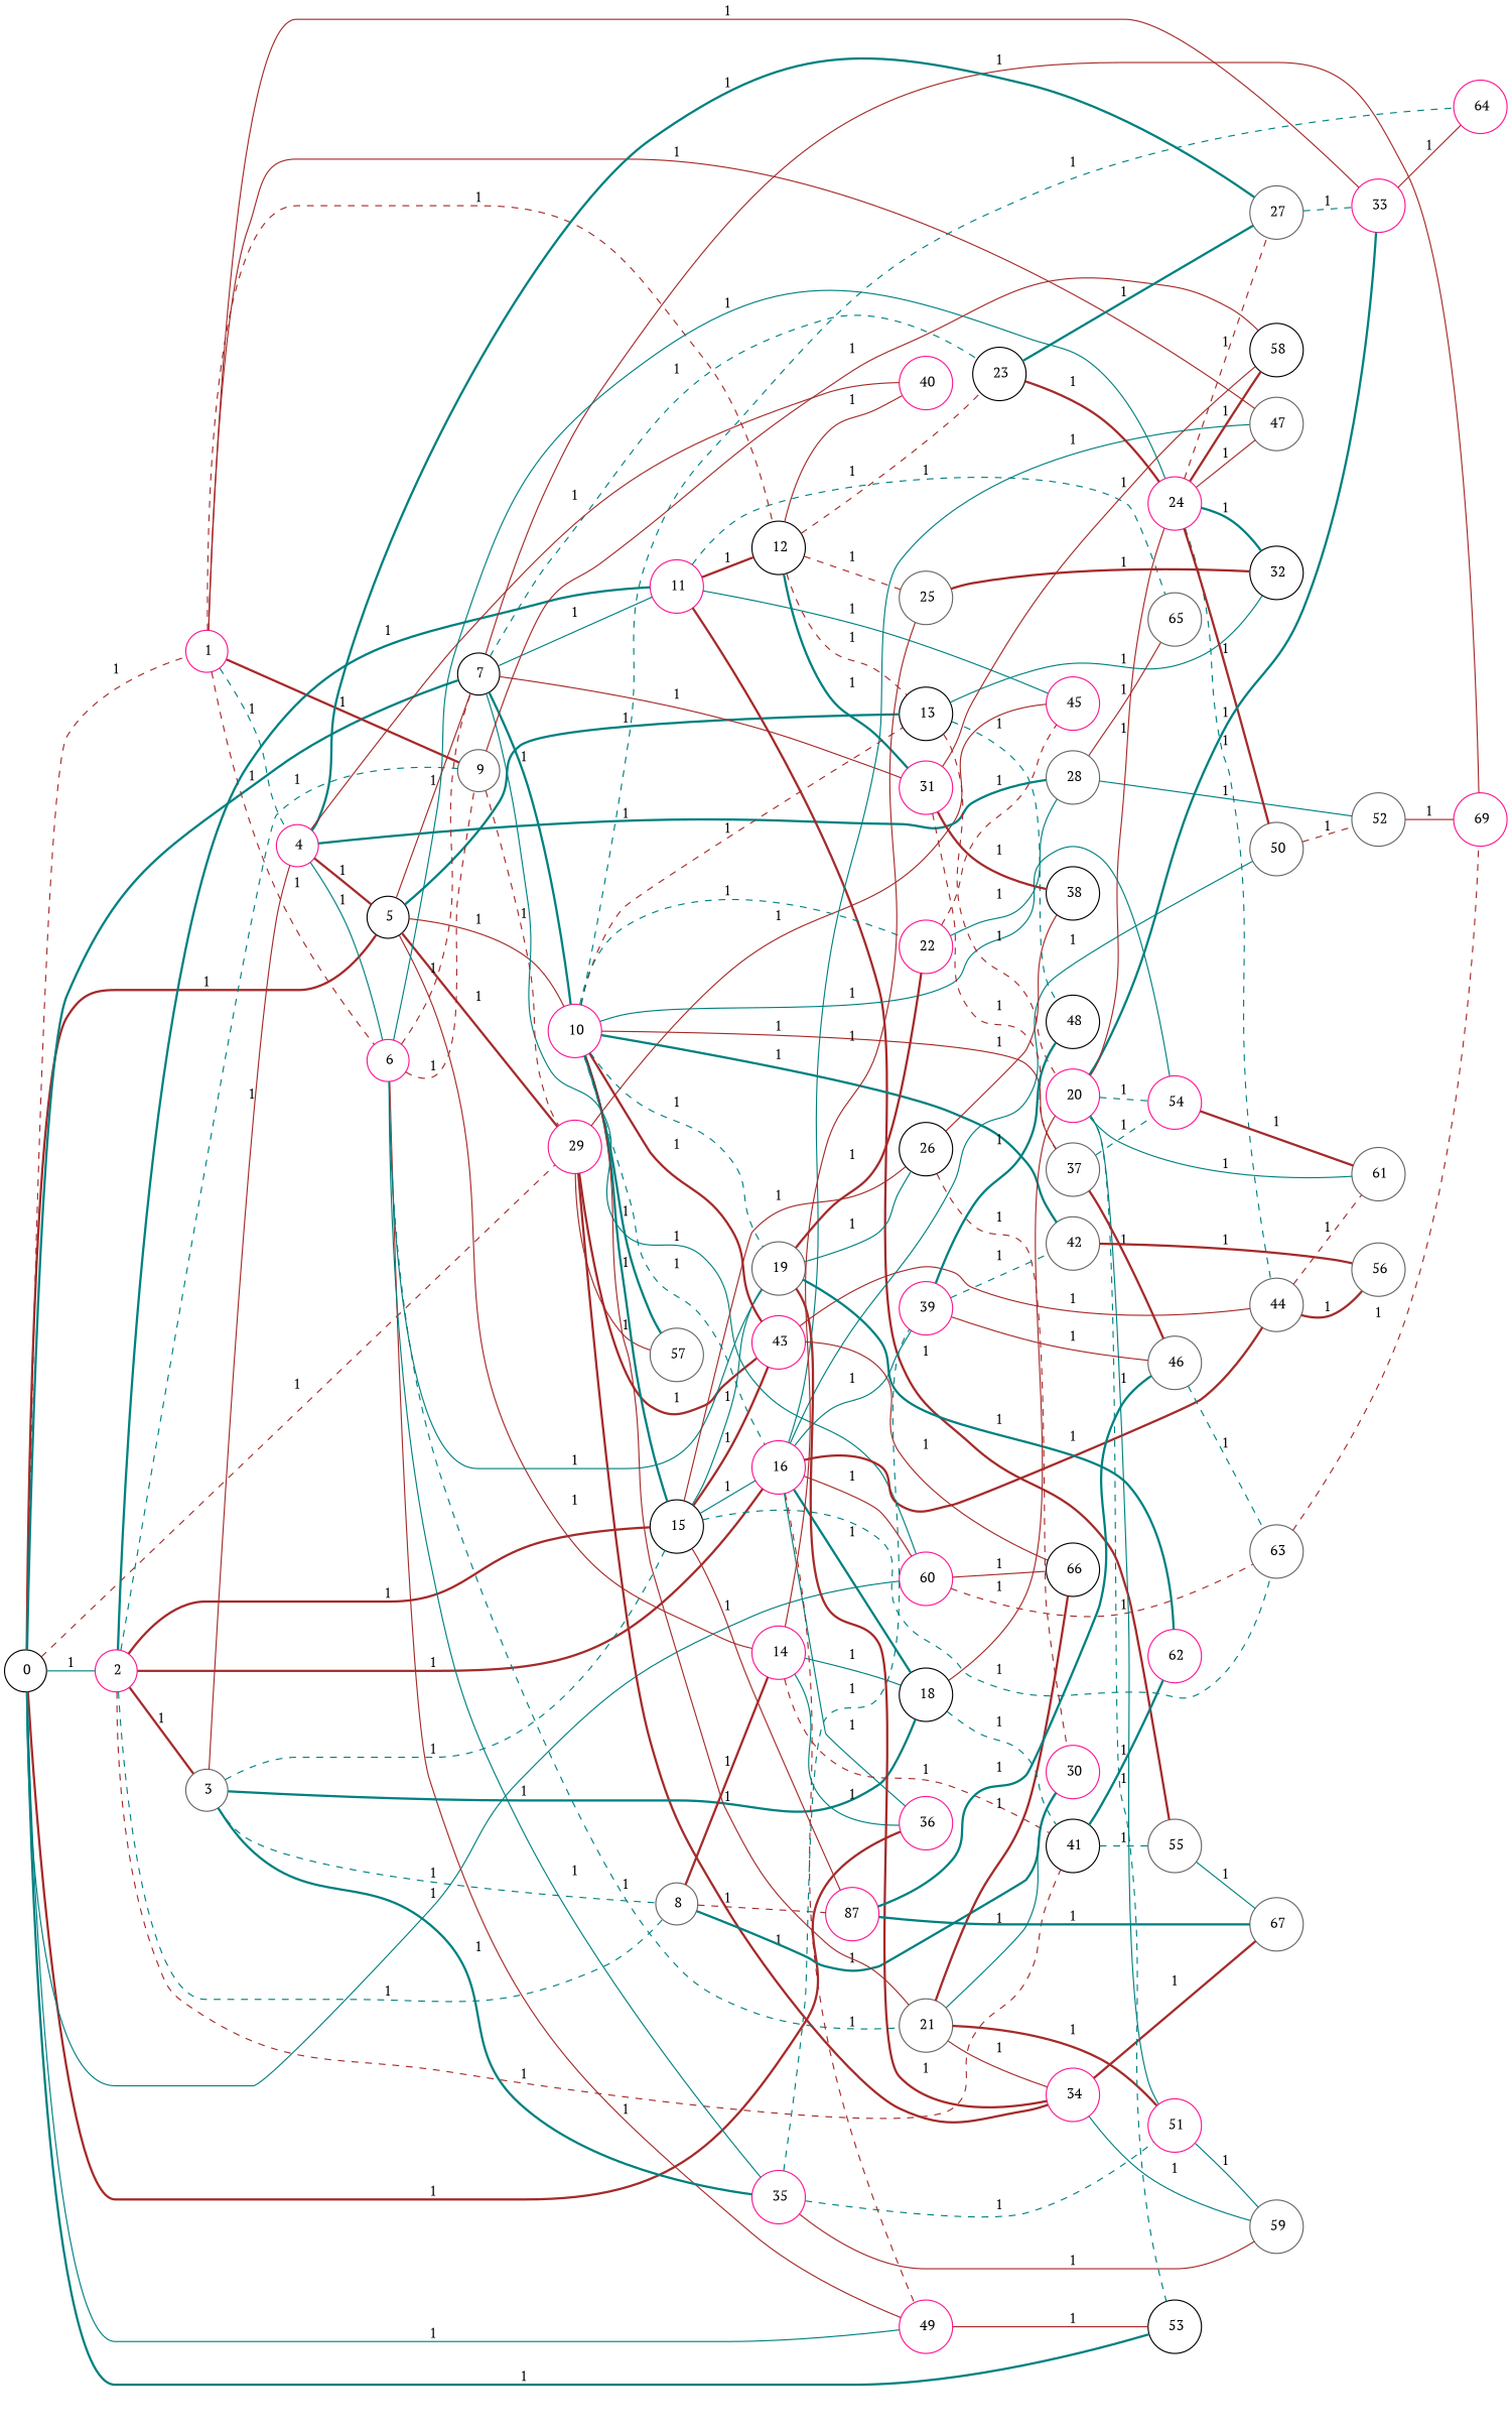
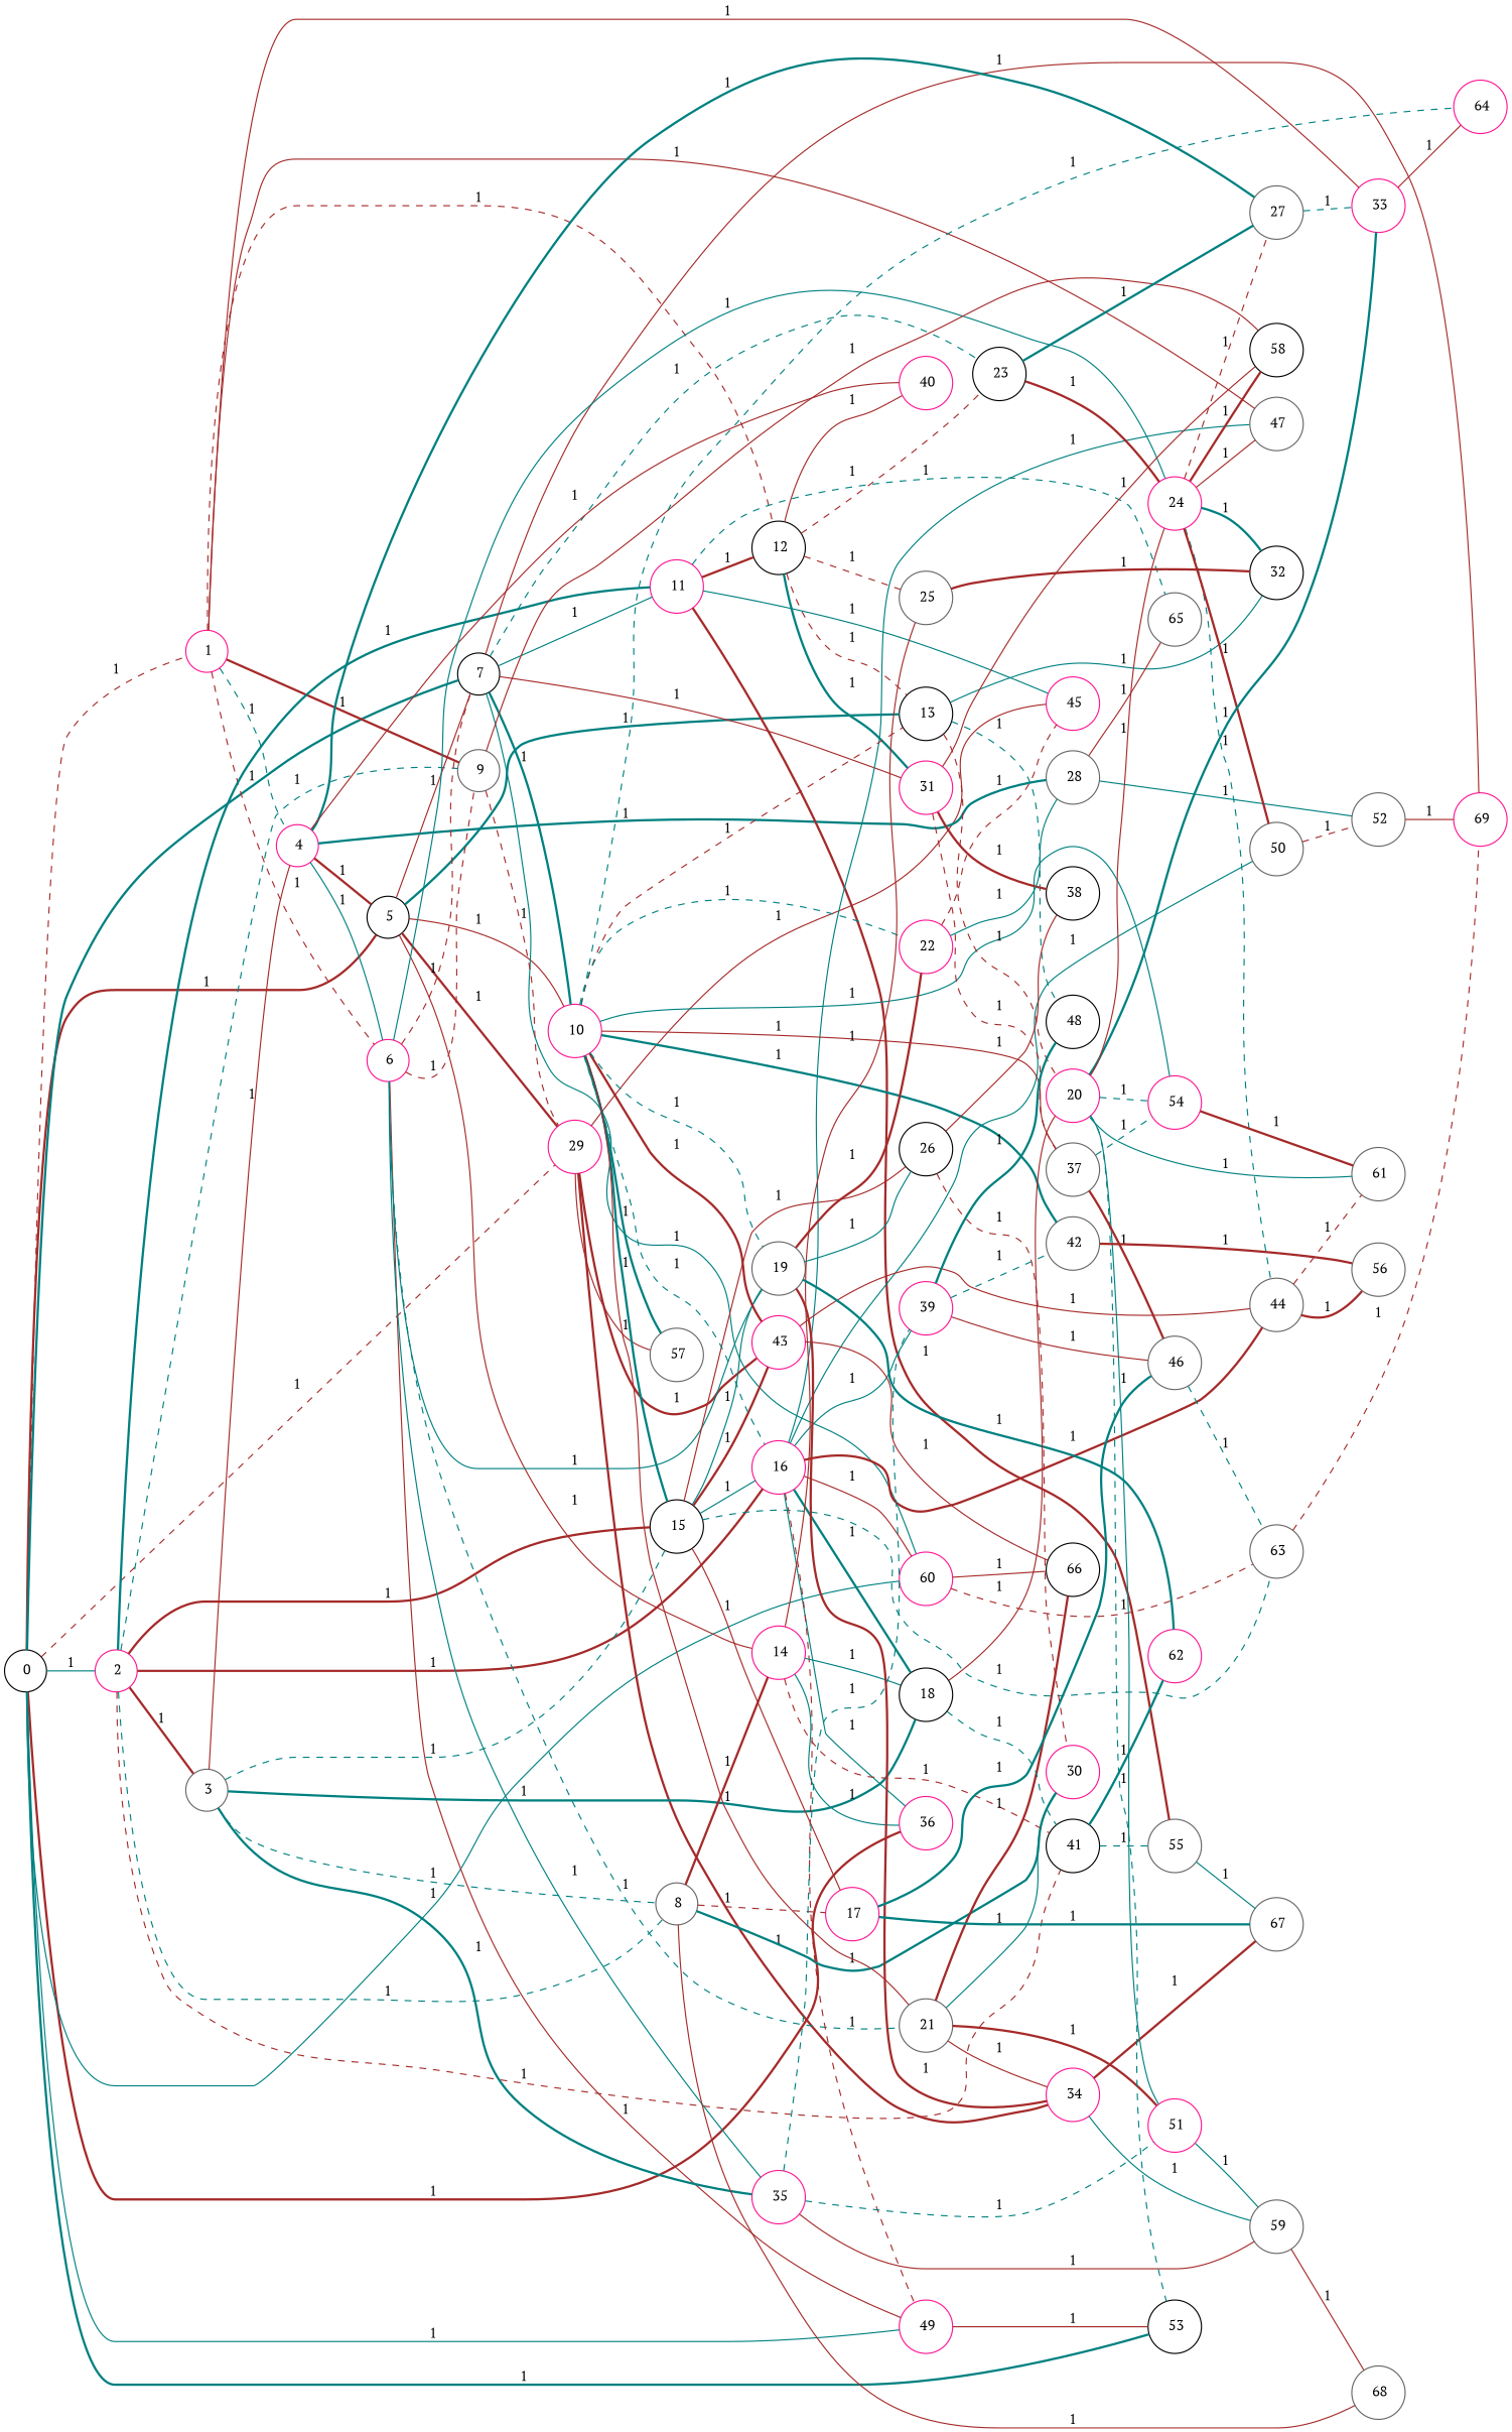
  graph {
    fixedsize="true;"
    fontname="PT Serif"
    rankdir=LR
    node [color=deeppink fontname="PT Serif" fontsize=12 hight=.12 shape=circle]
    edge [color=brown fontname="PT Serif" fontsize=12 style=solid]
    n1 [color=black label=" 0" width=.12]
    n2 [label=" 1" width=.12]
    n3 [label=" 2" width=.12]
    n4 [color=black label=" 5" width=.12]
    n5 [label=" 29" width=.12]
    n6 [label=" 36" width=.12]
    n7 [label=" 49" width=.12]
    n8 [color=black label=" 53" width=.12]
    n9 [label=" 60" width=.12]
    n10 [color=black label=" 7" width=.12]
    n11 [label=" 4" width=.12]
    n12 [label=" 6" width=.12]
    n13 [color=gray40 label=" 9" width=.12]
    n14 [color=black label=" 12" width=.12]
    n15 [label=" 33" width=.12]
    n16 [color=gray40 label=" 47" width=.12]
    n17 [color=gray40 label=" 3" width=.12]
    n18 [color=gray40 label=" 8" width=.12]
    n19 [label=" 11" width=.12]
    n20 [color=black label=" 15" width=.12]
    n21 [label=" 16" width=.12]
    n22 [color=black label=" 41" width=.12]
    n23 [label=" 10" width=.12]
    n24 [color=black label=" 13" width=.12]
    n25 [label=" 14" width=.12]
    n26 [label=" 43" width=.12]
    n27 [color=gray40 label=" 57" width=.12]
    n28 [label=" 45" width=.12]
    n29 [label=" 34" width=.12]
    n30 [color=gray40 label=" 63" width=.12]
    n31 [color=black label=" 66" width=.12]
    n32 [color=gray40 label=" 27" width=.12]
    n33 [color=gray40 label=" 28" width=.12]
    n34 [label=" 40" width=.12]
    n35 [label=" 35" width=.12]
    n36 [color=gray40 label=" 19" width=.12]
    n37 [color=gray40 label=" 21" width=.12]
    n38 [label=" 24" width=.12]
    n39 [color=black label=" 58" width=.12]
    n40 [color=black label=" 23" width=.12]
    n41 [label=" 31" width=.12]
    n42 [color=gray40 label=" 25" width=.12]
    n43 [label=" 20" width=.12]
    n44 [label=" 54" width=.12]
    n45 [label=" 51" width=.12]
    n46 [color=gray40 label=" 61" width=.12]
    n47 [label=" 64" width=.12]
    n48 [color=black label=" 18" width=.12]
-   n49 [label=87 width=.12]
+   n49 [label=" 17" width=.12]
    n50 [label=" 30" width=.12]
+   n51 [color=gray40 label=" 68" width=.12]
    n52 [color=gray40 label=" 55" width=.12]
    n53 [color=gray40 label=" 65" width=.12]
    n54 [color=black label=" 26" width=.12]
    n55 [label=" 39" width=.12]
    n56 [color=gray40 label=" 44" width=.12]
    n57 [color=gray40 label=" 50" width=.12]
    n58 [label=" 62" width=.12]
    n59 [label=" 69" width=.12]
    n60 [color=gray40 label=" 59" width=.12]
    n61 [color=gray40 label=" 52" width=.12]
    n62 [label=" 22" width=.12]
    n63 [color=gray40 label=" 37" width=.12]
    n64 [color=gray40 label=" 42" width=.12]
    n65 [color=black label=" 32" width=.12]
    n66 [color=black label=" 48" width=.12]
    n67 [color=black label=" 38" width=.12]
    n68 [color=gray40 label=" 46" width=.12]
    n69 [color=gray40 label=" 67" width=.12]
    n70 [color=gray40 label=" 56" width=.12]
    n1 -- n2 [label=1 style=dashed]
    n1 -- n3 [color=teal label=1]
    n1 -- n4 [label=1 style=bold]
    n1 -- n5 [label=1 style=dashed]
    n1 -- n6 [label=1 style=bold]
    n1 -- n7 [color=teal label=1]
    n1 -- n8 [color=teal label=1 style=bold]
    n1 -- n9 [color=teal label=1]
    n1 -- n10 [color=teal label=1 style=bold]
    n2 -- n11 [color=teal label=1 style=dashed]
    n2 -- n12 [label=1 style=dashed]
    n2 -- n13 [label=1 style=bold]
    n2 -- n14 [label=1 style=dashed]
    n2 -- n15 [label=1]
    n2 -- n16 [label=1]
    n3 -- n13 [color=teal label=1 style=dashed]
    n3 -- n17 [label=1 style=bold]
    n3 -- n18 [color=teal label=1 style=dashed]
    n3 -- n19 [color=teal label=1 style=bold]
    n3 -- n20 [label=1 style=bold]
    n3 -- n21 [label=1 style=bold]
    n3 -- n22 [label=1 style=dashed]
    n4 -- n5 [label=1 style=bold]
    n4 -- n10 [label=1]
    n4 -- n23 [label=1]
    n4 -- n24 [color=teal label=1 style=bold]
    n4 -- n25 [label=1]
    n5 -- n26 [label=1 style=bold]
    n5 -- n27 [label=1]
    n5 -- n28 [label=1]
    n5 -- n29 [label=1 style=bold]
    n7 -- n8 [label=1]
    n9 -- n30 [label=1 style=dashed]
    n9 -- n31 [label=1]
    n10 -- n9 [color=teal label=1]
    n10 -- n19 [color=teal label=1]
    n10 -- n23 [color=teal label=1 style=bold]
    n10 -- n40 [color=teal label=1 style=dashed]
    n10 -- n41 [label=1]
    n10 -- n59 [label=1]
    n11 -- n4 [label=1 style=bold]
    n11 -- n12 [color=teal label=1]
    n11 -- n32 [color=teal label=1 style=bold]
    n11 -- n33 [color=teal label=1 style=bold]
    n11 -- n34 [label=1]
    n12 -- n7 [label=1]
    n12 -- n10 [label=1 style=dashed]
    n12 -- n13 [label=1 style=dashed]
    n12 -- n35 [color=teal label=1]
    n12 -- n36 [color=teal label=1]
    n12 -- n37 [color=teal label=1 style=dashed]
    n12 -- n38 [color=teal label=1]
    n13 -- n5 [label=1 style=dashed]
    n13 -- n39 [label=1]
    n14 -- n24 [label=1 style=dashed]
    n14 -- n34 [label=1]
    n14 -- n40 [label=1 style=dashed]
    n14 -- n41 [color=teal label=1 style=bold]
    n14 -- n42 [label=1 style=dashed]
    n15 -- n47 [label=1]
    n17 -- n11 [label=1]
    n17 -- n18 [color=teal label=1 style=dashed]
    n17 -- n20 [color=teal label=1 style=dashed]
    n17 -- n35 [color=teal label=1 style=bold]
    n17 -- n48 [color=teal label=1 style=bold]
    n18 -- n25 [label=1 style=bold]
    n18 -- n49 [label=1 style=dashed]
    n18 -- n50 [color=teal label=1 style=bold]
+   n18 -- n51 [label=1]
    n19 -- n14 [label=1 style=bold]
    n19 -- n28 [color=teal label=1]
    n19 -- n52 [label=1 style=bold]
    n19 -- n53 [color=teal label=1 style=dashed]
    n20 -- n21 [color=teal label=1]
    n20 -- n26 [label=1 style=bold]
    n20 -- n30 [color=teal label=1 style=dashed]
    n20 -- n36 [color=teal label=1]
    n20 -- n49 [label=1]
    n20 -- n54 [label=1]
    n21 -- n6 [color=teal label=1]
    n21 -- n7 [label=1 style=dashed]
    n21 -- n9 [label=1]
    n21 -- n16 [color=teal label=1]
    n21 -- n48 [color=teal label=1 style=bold]
    n21 -- n55 [color=teal label=1]
    n21 -- n56 [label=1 style=bold]
    n21 -- n57 [color=teal label=1]
    n22 -- n52 [color=teal label=1 style=dashed]
    n22 -- n58 [color=teal label=1 style=bold]
    n23 -- n20 [color=teal label=1 style=bold]
    n23 -- n21 [color=teal label=1 style=dashed]
    n23 -- n24 [label=1 style=dashed]
    n23 -- n26 [label=1 style=bold]
    n23 -- n27 [color=teal label=1 style=bold]
    n23 -- n36 [color=teal label=1 style=dashed]
    n23 -- n37 [label=1]
    n23 -- n44 [color=teal label=1]
    n23 -- n47 [color=teal label=1 style=dashed]
    n23 -- n62 [color=teal label=1 style=dashed]
    n23 -- n63 [label=1]
    n23 -- n64 [color=teal label=1 style=bold]
    n24 -- n43 [label=1 style=dashed]
    n24 -- n65 [color=teal label=1]
    n24 -- n66 [color=teal label=1 style=dashed]
    n25 -- n6 [color=teal label=1]
    n25 -- n22 [label=1 style=dashed]
    n25 -- n42 [label=1]
    n25 -- n48 [color=teal label=1]
    n26 -- n31 [label=1]
    n26 -- n56 [label=1]
    n29 -- n60 [color=teal label=1]
    n29 -- n69 [label=1 style=bold]
    n30 -- n59 [label=1 style=dashed]
    n32 -- n15 [color=teal label=1 style=dashed]
    n33 -- n53 [label=1]
    n33 -- n61 [color=teal label=1]
    n35 -- n45 [color=teal label=1 style=dashed]
    n35 -- n55 [color=teal label=1 style=dashed]
    n35 -- n60 [label=1]
    n36 -- n29 [label=1 style=bold]
    n36 -- n54 [color=teal label=1]
    n36 -- n58 [color=teal label=1 style=bold]
    n36 -- n62 [label=1 style=bold]
    n37 -- n29 [label=1]
    n37 -- n31 [label=1 style=bold]
    n37 -- n45 [label=1 style=bold]
    n37 -- n50 [color=teal label=1]
    n38 -- n16 [label=1]
    n38 -- n32 [label=1 style=dashed]
    n38 -- n39 [label=1 style=bold]
    n38 -- n56 [color=teal label=1 style=dashed]
    n38 -- n57 [label=1 style=bold]
    n38 -- n65 [color=teal label=1 style=bold]
    n40 -- n32 [color=teal label=1 style=bold]
    n40 -- n38 [label=1 style=bold]
    n41 -- n39 [label=1]
    n41 -- n63 [label=1 style=dashed]
    n41 -- n67 [label=1 style=bold]
    n42 -- n65 [label=1 style=bold]
    n43 -- n8 [color=teal label=1 style=dashed]
    n43 -- n15 [color=teal label=1 style=bold]
    n43 -- n38 [label=1]
    n43 -- n44 [color=teal label=1 style=dashed]
    n43 -- n45 [color=teal label=1]
    n43 -- n46 [color=teal label=1]
    n44 -- n46 [label=1 style=bold]
    n45 -- n60 [color=teal label=1]
    n48 -- n22 [color=teal label=1 style=dashed]
    n48 -- n43 [label=1]
    n49 -- n68 [color=teal label=1 style=bold]
    n49 -- n69 [color=teal label=1 style=bold]
    n52 -- n69 [color=teal label=1]
    n54 -- n50 [label=1 style=dashed]
    n54 -- n67 [label=1]
    n55 -- n64 [color=teal label=1 style=dashed]
    n55 -- n66 [color=teal label=1 style=bold]
    n55 -- n68 [label=1]
    n56 -- n46 [label=1 style=dashed]
    n56 -- n70 [label=1 style=bold]
    n57 -- n61 [label=1 style=dashed]
+   n60 -- n51 [label=1]
    n61 -- n59 [label=1]
    n62 -- n28 [label=1 style=dashed]
    n62 -- n33 [color=teal label=1]
    n63 -- n44 [color=teal label=1 style=dashed]
    n63 -- n68 [label=1 style=bold]
    n64 -- n70 [label=1 style=bold]
    n68 -- n30 [color=teal label=1 style=dashed]
  }
